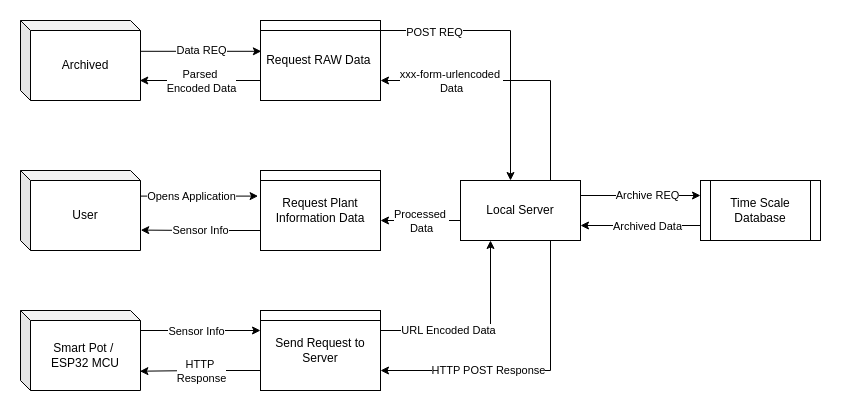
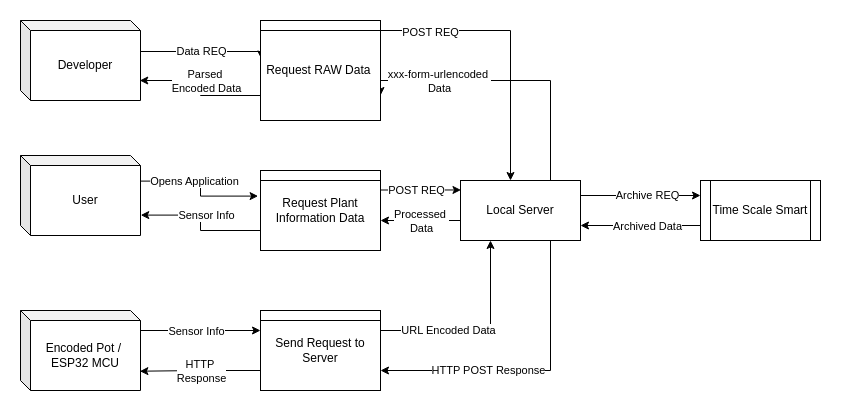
  <mxCell id="0" />
  <mxCell id="1" parent="0" />
  <mxCell id="2" style="edgeStyle=orthogonalEdgeStyle;rounded=0;orthogonalLoop=1;jettySize=auto;html=1;entryX=-0.02;entryY=0.32;entryDx=0;entryDy=0;exitX=0.986;exitY=0.32;exitDx=0;exitDy=0;exitPerimeter=0;entryPerimeter=0;" edge="1" parent="1" source="4" target="9"><mxGeometry relative="1" as="geometry"><mxPoint x="140" y="210" as="sourcePoint" /><Array as="points" /></mxGeometry></mxCell>
  <mxCell id="3" value="Opens Application" style="edgeLabel;html=1;align=center;verticalAlign=middle;resizable=0;points=[];" vertex="1" connectable="0" parent="2"><mxGeometry x="-0.566" relative="1" as="geometry"><mxPoint x="26" as="offset" /></mxGeometry></mxCell>
- <mxCell id="4" value="User" style="shape=cube;whiteSpace=wrap;html=1;boundedLbl=1;backgroundOutline=1;darkOpacity=0.05;darkOpacity2=0.1;size=10;" vertex="1" parent="1"><mxGeometry x="20" y="170" width="120" height="80" as="geometry" /></mxCell>
+ <mxCell id="4" value="User" style="shape=cube;whiteSpace=wrap;html=1;boundedLbl=1;backgroundOutline=1;darkOpacity=0.05;darkOpacity2=0.1;size=10;" vertex="1" parent="1"><mxGeometry x="20" y="155" width="120" height="80" as="geometry" /></mxCell>
+ <mxCell id="5" style="edgeStyle=orthogonalEdgeStyle;rounded=0;orthogonalLoop=1;jettySize=auto;html=1;exitX=1;exitY=0.25;exitDx=0;exitDy=0;entryX=0.004;entryY=0.158;entryDx=0;entryDy=0;entryPerimeter=0;" edge="1" parent="1" source="9" target="24"><mxGeometry relative="1" as="geometry"><mxPoint x="500" y="280" as="targetPoint" /><Array as="points"><mxPoint x="461" y="190" /></Array></mxGeometry></mxCell>
+ <mxCell id="6" value="POST REQ" style="edgeLabel;html=1;align=center;verticalAlign=middle;resizable=0;points=[];" vertex="1" connectable="0" parent="5"><mxGeometry x="-0.475" y="-1" relative="1" as="geometry"><mxPoint x="14" y="-1" as="offset" /></mxGeometry></mxCell>
  <mxCell id="7" style="edgeStyle=orthogonalEdgeStyle;rounded=0;orthogonalLoop=1;jettySize=auto;html=1;exitX=0;exitY=0.75;exitDx=0;exitDy=0;entryX=1.002;entryY=0.745;entryDx=0;entryDy=0;entryPerimeter=0;" edge="1" parent="1" source="9" target="4"><mxGeometry relative="1" as="geometry"><mxPoint x="150" y="229.857" as="targetPoint" /></mxGeometry></mxCell>
  <mxCell id="8" value="Sensor Info" style="edgeLabel;html=1;align=center;verticalAlign=middle;resizable=0;points=[];" vertex="1" connectable="0" parent="7"><mxGeometry x="0.179" y="2" relative="1" as="geometry"><mxPoint x="10" y="-2" as="offset" /></mxGeometry></mxCell>
  <mxCell id="9" value="Request Plant Information Data" style="shape=internalStorage;whiteSpace=wrap;html=1;backgroundOutline=1;dx=0;dy=10;" vertex="1" parent="1"><mxGeometry x="260" y="170" width="120" height="80" as="geometry" /></mxCell>
- <mxCell id="10" value="Smart Pot /&amp;nbsp;&lt;div&gt;ESP32 MCU&lt;/div&gt;" style="shape=cube;whiteSpace=wrap;html=1;boundedLbl=1;backgroundOutline=1;darkOpacity=0.05;darkOpacity2=0.1;size=10;" vertex="1" parent="1"><mxGeometry x="20" y="310" width="120" height="80" as="geometry" /></mxCell>
+ <mxCell id="10" value="Encoded Pot /&amp;nbsp;&lt;div&gt;ESP32 MCU&lt;/div&gt;" style="shape=cube;whiteSpace=wrap;html=1;boundedLbl=1;backgroundOutline=1;darkOpacity=0.05;darkOpacity2=0.1;size=10;" vertex="1" parent="1"><mxGeometry x="20" y="310" width="120" height="80" as="geometry" /></mxCell>
  <mxCell id="11" style="edgeStyle=orthogonalEdgeStyle;rounded=0;orthogonalLoop=1;jettySize=auto;html=1;exitX=1;exitY=0.25;exitDx=0;exitDy=0;entryX=0.25;entryY=1;entryDx=0;entryDy=0;" edge="1" parent="1" source="13" target="24"><mxGeometry relative="1" as="geometry" /></mxCell>
  <mxCell id="12" value="URL Encoded Data" style="edgeLabel;html=1;align=center;verticalAlign=middle;resizable=0;points=[];" vertex="1" connectable="0" parent="11"><mxGeometry x="-0.542" y="1" relative="1" as="geometry"><mxPoint x="21" as="offset" /></mxGeometry></mxCell>
  <mxCell id="13" value="Send Request to Server" style="shape=internalStorage;whiteSpace=wrap;html=1;backgroundOutline=1;dx=0;dy=10;" vertex="1" parent="1"><mxGeometry x="260" y="310" width="120" height="80" as="geometry" /></mxCell>
  <mxCell id="14" value="" style="endArrow=classic;html=1;rounded=0;entryX=0;entryY=0.25;entryDx=0;entryDy=0;" edge="1" parent="1" target="13"><mxGeometry relative="1" as="geometry"><mxPoint x="140" y="330" as="sourcePoint" /><mxPoint x="230" y="330.43" as="targetPoint" /></mxGeometry></mxCell>
  <mxCell id="15" value="Sensor Info" style="edgeLabel;resizable=0;html=1;;align=center;verticalAlign=middle;" connectable="0" vertex="1" parent="14"><mxGeometry relative="1" as="geometry"><mxPoint x="-5" as="offset" /></mxGeometry></mxCell>
  <mxCell id="16" style="edgeStyle=orthogonalEdgeStyle;rounded=0;orthogonalLoop=1;jettySize=auto;html=1;exitX=1;exitY=0.25;exitDx=0;exitDy=0;entryX=0;entryY=0.25;entryDx=0;entryDy=0;" edge="1" parent="1" source="24" target="27"><mxGeometry relative="1" as="geometry" /></mxCell>
  <mxCell id="17" value="Archive REQ" style="edgeLabel;html=1;align=center;verticalAlign=middle;resizable=0;points=[];" vertex="1" connectable="0" parent="16"><mxGeometry x="-0.232" y="1" relative="1" as="geometry"><mxPoint x="20" as="offset" /></mxGeometry></mxCell>
  <mxCell id="18" style="edgeStyle=orthogonalEdgeStyle;rounded=0;orthogonalLoop=1;jettySize=auto;html=1;entryX=1;entryY=0.75;entryDx=0;entryDy=0;exitX=0.75;exitY=0;exitDx=0;exitDy=0;" edge="1" parent="1" source="24" target="33"><mxGeometry relative="1" as="geometry"><mxPoint x="550" y="170" as="sourcePoint" /><Array as="points"><mxPoint x="550" y="80" /></Array></mxGeometry></mxCell>
  <mxCell id="19" value="xxx-form-urlencoded&amp;nbsp;&lt;div&gt;Data&lt;/div&gt;" style="edgeLabel;html=1;align=center;verticalAlign=middle;resizable=0;points=[];" vertex="1" connectable="0" parent="18"><mxGeometry x="0.617" y="-1" relative="1" as="geometry"><mxPoint x="18" y="1" as="offset" /></mxGeometry></mxCell>
  <mxCell id="20" style="edgeStyle=orthogonalEdgeStyle;rounded=0;orthogonalLoop=1;jettySize=auto;html=1;exitX=0.25;exitY=0;exitDx=0;exitDy=0;" edge="1" parent="1" source="24"><mxGeometry relative="1" as="geometry"><mxPoint x="380" y="220" as="targetPoint" /><Array as="points"><mxPoint x="470" y="220" /></Array></mxGeometry></mxCell>
  <mxCell id="21" value="Processed&amp;nbsp;&lt;div&gt;Data&lt;/div&gt;" style="edgeLabel;html=1;align=center;verticalAlign=middle;resizable=0;points=[];" vertex="1" connectable="0" parent="20"><mxGeometry x="0.279" y="1" relative="1" as="geometry"><mxPoint x="-14" y="-1" as="offset" /></mxGeometry></mxCell>
  <mxCell id="22" style="edgeStyle=orthogonalEdgeStyle;rounded=0;orthogonalLoop=1;jettySize=auto;html=1;entryX=1;entryY=0.75;entryDx=0;entryDy=0;exitX=0.75;exitY=1;exitDx=0;exitDy=0;" edge="1" parent="1" source="24" target="13"><mxGeometry relative="1" as="geometry"><mxPoint x="550" y="250" as="sourcePoint" /></mxGeometry></mxCell>
  <mxCell id="23" value="HTTP POST Response" style="edgeLabel;html=1;align=center;verticalAlign=middle;resizable=0;points=[];" vertex="1" connectable="0" parent="22"><mxGeometry x="0.497" y="-1" relative="1" as="geometry"><mxPoint x="32" as="offset" /></mxGeometry></mxCell>
  <mxCell id="24" value="Local Server" style="shape=process;whiteSpace=wrap;html=1;backgroundOutline=1;size=0;" vertex="1" parent="1"><mxGeometry x="460" y="180" width="120" height="60" as="geometry" /></mxCell>
  <mxCell id="25" style="edgeStyle=orthogonalEdgeStyle;rounded=0;orthogonalLoop=1;jettySize=auto;html=1;exitX=0;exitY=0.75;exitDx=0;exitDy=0;entryX=1;entryY=0.75;entryDx=0;entryDy=0;" edge="1" parent="1" source="27" target="24"><mxGeometry relative="1" as="geometry" /></mxCell>
  <mxCell id="26" value="Archived Data" style="edgeLabel;html=1;align=center;verticalAlign=middle;resizable=0;points=[];" vertex="1" connectable="0" parent="25"><mxGeometry x="0.261" relative="1" as="geometry"><mxPoint x="22" as="offset" /></mxGeometry></mxCell>
- <mxCell id="27" value="Time Scale Database" style="shape=process;whiteSpace=wrap;html=1;backgroundOutline=1;size=0.083;" vertex="1" parent="1"><mxGeometry x="700" y="180" width="120" height="60" as="geometry" /></mxCell>
+ <mxCell id="27" value="Time Scale Smart" style="shape=process;whiteSpace=wrap;html=1;backgroundOutline=1;size=0.083;" vertex="1" parent="1"><mxGeometry x="700" y="180" width="120" height="60" as="geometry" /></mxCell>
  <mxCell id="28" style="edgeStyle=orthogonalEdgeStyle;rounded=0;orthogonalLoop=1;jettySize=auto;html=1;exitX=0.994;exitY=0.314;exitDx=0;exitDy=0;exitPerimeter=0;entryX=0.007;entryY=0.385;entryDx=0;entryDy=0;entryPerimeter=0;" edge="1" parent="1" target="33"><mxGeometry relative="1" as="geometry"><mxPoint x="140" y="50" as="sourcePoint" /><mxPoint x="260.72" y="64.88" as="targetPoint" /><Array as="points"><mxPoint x="261" y="51" /></Array></mxGeometry></mxCell>
  <mxCell id="29" value="Data REQ" style="edgeLabel;html=1;align=center;verticalAlign=middle;resizable=0;points=[];" vertex="1" connectable="0" parent="28"><mxGeometry x="-0.606" y="1" relative="1" as="geometry"><mxPoint x="36" as="offset" /></mxGeometry></mxCell>
- <mxCell id="30" value="Archived" style="shape=cube;whiteSpace=wrap;html=1;boundedLbl=1;backgroundOutline=1;darkOpacity=0.05;darkOpacity2=0.1;size=10;" vertex="1" parent="1"><mxGeometry x="20" y="20" width="120" height="80" as="geometry" /></mxCell>
+ <mxCell id="30" value="Developer" style="shape=cube;whiteSpace=wrap;html=1;boundedLbl=1;backgroundOutline=1;darkOpacity=0.05;darkOpacity2=0.1;size=10;" vertex="1" parent="1"><mxGeometry x="20" y="20" width="120" height="80" as="geometry" /></mxCell>
  <mxCell id="31" style="edgeStyle=orthogonalEdgeStyle;rounded=0;orthogonalLoop=1;jettySize=auto;html=1;exitX=1;exitY=0.25;exitDx=0;exitDy=0;" edge="1" parent="1" source="33"><mxGeometry relative="1" as="geometry"><mxPoint x="510" y="180" as="targetPoint" /><mxPoint x="380" y="-10" as="sourcePoint" /><Array as="points"><mxPoint x="380" y="30" /><mxPoint x="510" y="30" /></Array></mxGeometry></mxCell>
  <mxCell id="32" value="POST REQ" style="edgeLabel;html=1;align=center;verticalAlign=middle;resizable=0;points=[];" vertex="1" connectable="0" parent="31"><mxGeometry x="-0.552" y="-1" relative="1" as="geometry"><mxPoint x="-2" as="offset" /></mxGeometry></mxCell>
- <mxCell id="33" value="Request RAW Data&amp;nbsp;" style="shape=internalStorage;whiteSpace=wrap;html=1;backgroundOutline=1;dx=0;dy=10;" vertex="1" parent="1"><mxGeometry x="260" y="20" width="120" height="80" as="geometry" /></mxCell>
+ <mxCell id="33" value="Request RAW Data&amp;nbsp;" style="shape=internalStorage;whiteSpace=wrap;html=1;backgroundOutline=1;dx=0;dy=10;" vertex="1" parent="1"><mxGeometry x="260" y="20" width="120" height="100" as="geometry" /></mxCell>
  <mxCell id="34" style="edgeStyle=orthogonalEdgeStyle;rounded=0;orthogonalLoop=1;jettySize=auto;html=1;exitX=0;exitY=0.75;exitDx=0;exitDy=0;entryX=0.995;entryY=0.759;entryDx=0;entryDy=0;entryPerimeter=0;" edge="1" parent="1" source="13" target="10"><mxGeometry relative="1" as="geometry" /></mxCell>
  <mxCell id="35" value="HTTP&amp;nbsp;&lt;div&gt;Response&lt;/div&gt;" style="edgeLabel;html=1;align=center;verticalAlign=middle;resizable=0;points=[];" vertex="1" connectable="0" parent="34"><mxGeometry x="0.32" relative="1" as="geometry"><mxPoint x="20" as="offset" /></mxGeometry></mxCell>
  <mxCell id="36" style="edgeStyle=orthogonalEdgeStyle;rounded=0;orthogonalLoop=1;jettySize=auto;html=1;exitX=0;exitY=0.75;exitDx=0;exitDy=0;entryX=0.994;entryY=0.75;entryDx=0;entryDy=0;entryPerimeter=0;" edge="1" parent="1" source="33" target="30"><mxGeometry relative="1" as="geometry" /></mxCell>
  <mxCell id="37" value="Parsed&amp;nbsp;&lt;div&gt;Encoded Data&lt;/div&gt;" style="edgeLabel;html=1;align=center;verticalAlign=middle;resizable=0;points=[];" vertex="1" connectable="0" parent="36"><mxGeometry x="0.417" relative="1" as="geometry"><mxPoint x="26" as="offset" /></mxGeometry></mxCell>
